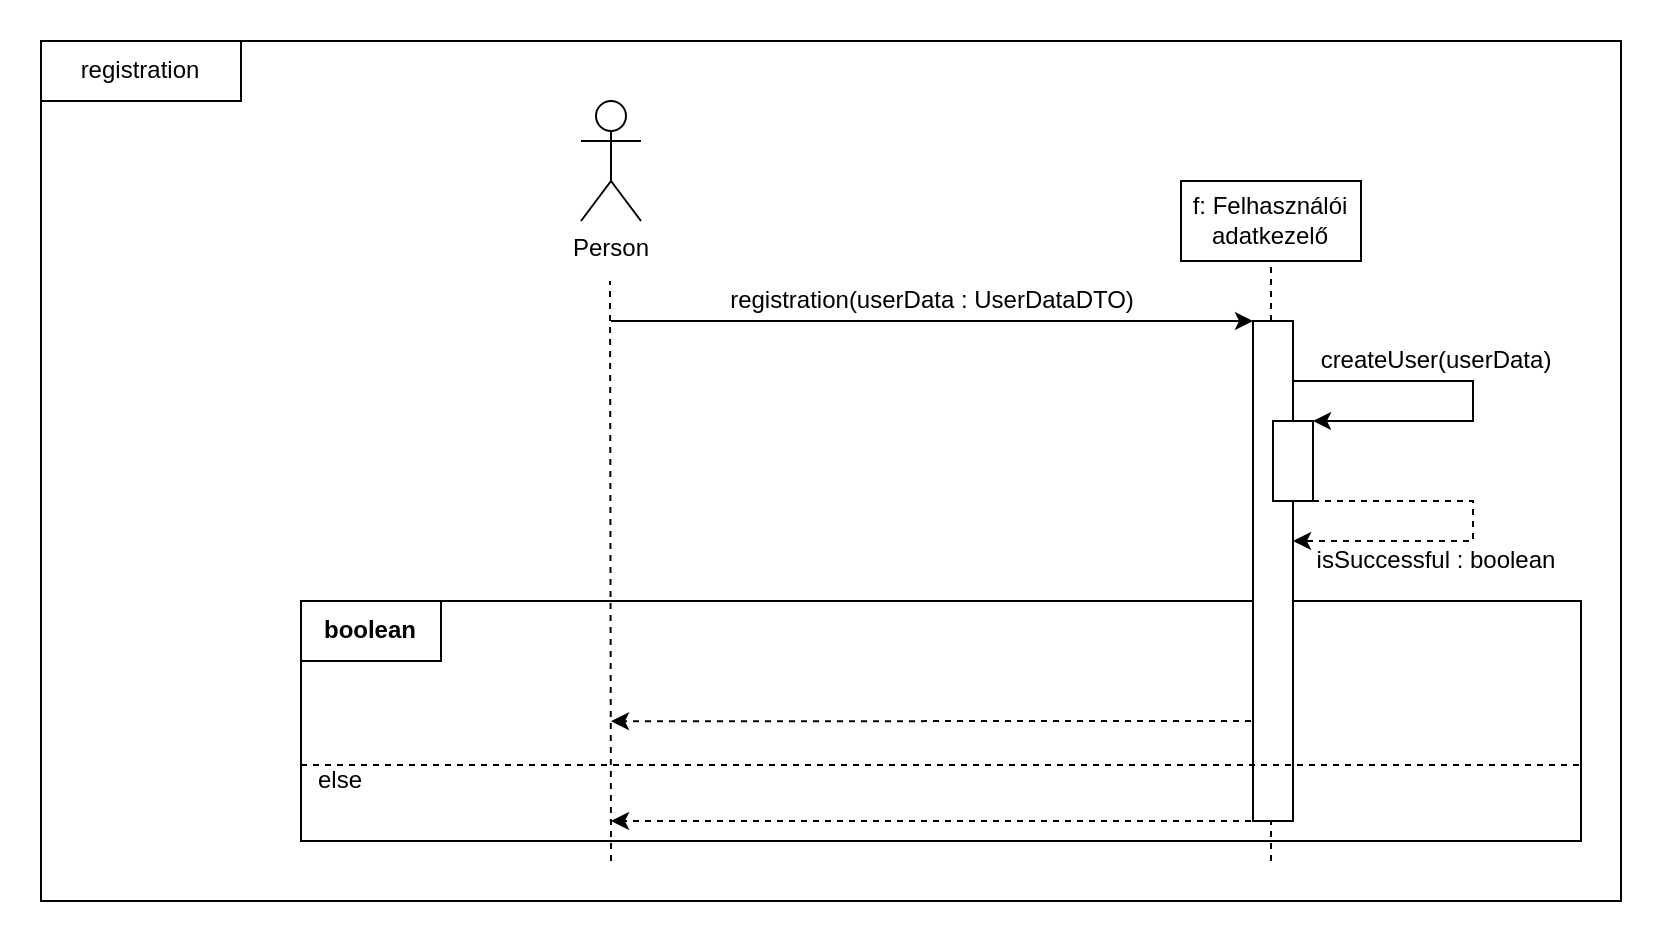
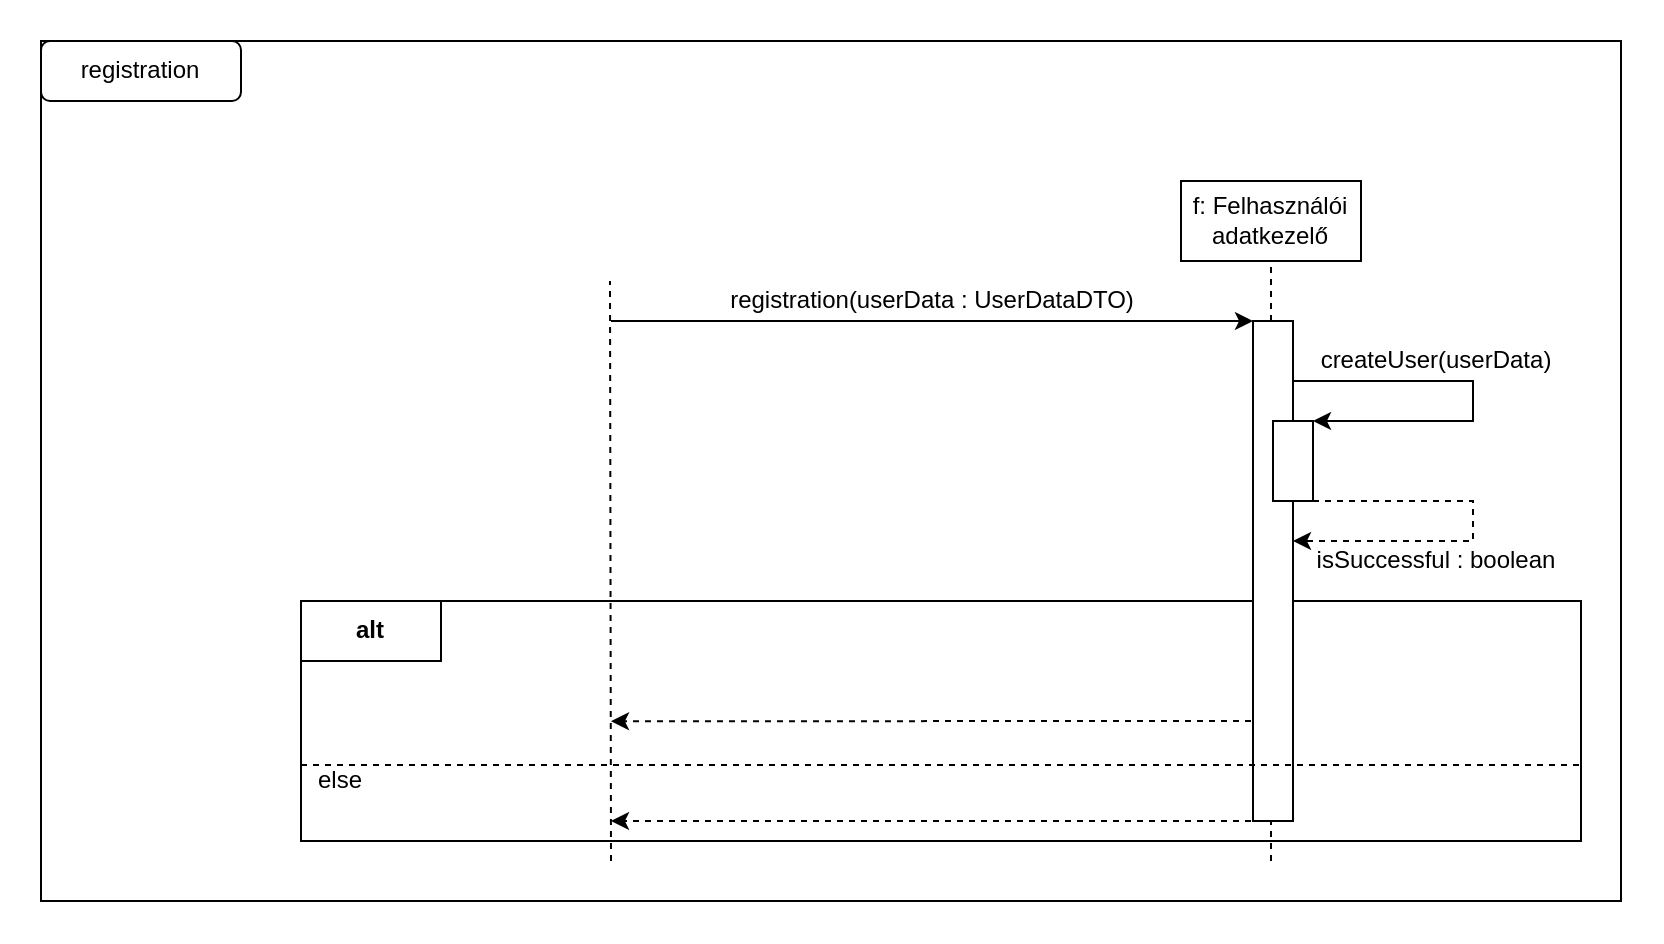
  <mxCell id="0" />
  <mxCell id="1" parent="0" />
  <mxCell id="2" value="" style="rounded=0;whiteSpace=wrap;html=1;" parent="1" vertex="1"><mxGeometry width="790" height="430" as="geometry" x="20" y="20" /></mxCell>
  <mxCell id="3" value="" style="rounded=0;whiteSpace=wrap;html=1;" parent="1" vertex="1"><mxGeometry x="150" y="300" width="640" height="120" as="geometry" /></mxCell>
- <mxCell id="4" value="Person" style="shape=umlActor;verticalLabelPosition=bottom;verticalAlign=top;html=1;outlineConnect=0;" parent="1" vertex="1"><mxGeometry x="290" y="50" width="30" height="60" as="geometry" /></mxCell>
  <mxCell id="5" value="f: Felhasználói adatkezelő" style="rounded=0;whiteSpace=wrap;html=1;" parent="1" vertex="1"><mxGeometry x="590" y="90" width="90" height="40" as="geometry" /></mxCell>
  <mxCell id="6" value="" style="endArrow=none;dashed=1;html=1;" parent="1" edge="1"><mxGeometry width="50" height="50" relative="1" as="geometry"><mxPoint x="305" y="430" as="sourcePoint" /><mxPoint x="304.5" y="140" as="targetPoint" /></mxGeometry></mxCell>
  <mxCell id="7" value="" style="endArrow=none;dashed=1;html=1;entryX=0.5;entryY=1;entryDx=0;entryDy=0;" parent="1" target="5" edge="1"><mxGeometry width="50" height="50" relative="1" as="geometry"><mxPoint x="635" y="430" as="sourcePoint" /><mxPoint x="635" y="150" as="targetPoint" /></mxGeometry></mxCell>
  <mxCell id="8" value="" style="endArrow=classic;html=1;entryX=0;entryY=0;entryDx=0;entryDy=0;" parent="1" target="10" edge="1"><mxGeometry width="50" height="50" relative="1" as="geometry"><mxPoint x="305" y="160" as="sourcePoint" /><mxPoint x="570" y="160" as="targetPoint" /></mxGeometry></mxCell>
  <mxCell id="9" value="registration(userData : UserDataDTO)" style="text;html=1;strokeColor=none;fillColor=none;align=center;verticalAlign=middle;whiteSpace=wrap;rounded=0;" parent="1" vertex="1"><mxGeometry x="296" y="140" width="340" height="20" as="geometry" /></mxCell>
  <mxCell id="10" value="" style="rounded=0;whiteSpace=wrap;html=1;" parent="1" vertex="1"><mxGeometry x="626" y="160" width="20" height="250" as="geometry" /></mxCell>
  <mxCell id="11" value="" style="endArrow=classic;html=1;rounded=0;entryX=1;entryY=0;entryDx=0;entryDy=0;" parent="1" target="14" edge="1"><mxGeometry width="50" height="50" relative="1" as="geometry"><mxPoint x="646" y="190" as="sourcePoint" /><mxPoint x="646" y="210" as="targetPoint" /><Array as="points"><mxPoint x="736" y="190" /><mxPoint x="736" y="210" /></Array></mxGeometry></mxCell>
  <mxCell id="12" value="createUser(userData)" style="text;html=1;strokeColor=none;fillColor=none;align=center;verticalAlign=middle;whiteSpace=wrap;rounded=0;" parent="1" vertex="1"><mxGeometry x="646" y="170" width="144" height="20" as="geometry" /></mxCell>
  <mxCell id="13" value="" style="endArrow=classic;html=1;exitX=1;exitY=1;exitDx=0;exitDy=0;rounded=0;dashed=1;" parent="1" source="14" edge="1"><mxGeometry width="50" height="50" relative="1" as="geometry"><mxPoint x="576" y="530" as="sourcePoint" /><mxPoint x="646" y="270" as="targetPoint" /><Array as="points"><mxPoint x="736" y="250" /><mxPoint x="736" y="270" /></Array></mxGeometry></mxCell>
  <mxCell id="14" value="" style="rounded=0;whiteSpace=wrap;html=1;" parent="1" vertex="1"><mxGeometry x="636" y="210" width="20" height="40" as="geometry" /></mxCell>
  <mxCell id="15" value="isSuccessful&amp;nbsp;: boolean" style="text;html=1;strokeColor=none;fillColor=none;align=center;verticalAlign=middle;whiteSpace=wrap;rounded=0;" parent="1" vertex="1"><mxGeometry x="656" y="270" width="124" height="20" as="geometry" /></mxCell>
- <mxCell id="16" value="&lt;b&gt;boolean&lt;/b&gt;" style="rounded=0;whiteSpace=wrap;html=1;" parent="1" vertex="1"><mxGeometry x="150" y="300" width="70" height="30" as="geometry" /></mxCell>
+ <mxCell id="16" value="&lt;b&gt;alt&lt;/b&gt;" style="rounded=0;whiteSpace=wrap;html=1;" parent="1" vertex="1"><mxGeometry x="150" y="300" width="70" height="30" as="geometry" /></mxCell>
  <mxCell id="17" value="" style="endArrow=classic;html=1;exitX=-0.133;exitY=0.396;exitDx=0;exitDy=0;exitPerimeter=0;rounded=0;dashed=1;" parent="1" edge="1"><mxGeometry width="50" height="50" relative="1" as="geometry"><mxPoint x="625" y="360" as="sourcePoint" /><mxPoint x="305" y="360.12" as="targetPoint" /></mxGeometry></mxCell>
  <mxCell id="18" value="" style="endArrow=classic;html=1;exitX=-0.133;exitY=0.396;exitDx=0;exitDy=0;exitPerimeter=0;rounded=0;dashed=1;" parent="1" edge="1"><mxGeometry width="50" height="50" relative="1" as="geometry"><mxPoint x="625" y="410" as="sourcePoint" /><mxPoint x="305" y="410" as="targetPoint" /></mxGeometry></mxCell>
  <mxCell id="19" value="" style="endArrow=none;dashed=1;html=1;" parent="1" edge="1"><mxGeometry width="50" height="50" relative="1" as="geometry"><mxPoint x="150" y="382" as="sourcePoint" /><mxPoint x="790" y="382" as="targetPoint" /></mxGeometry></mxCell>
  <mxCell id="20" value="else" style="text;html=1;strokeColor=none;fillColor=none;align=center;verticalAlign=middle;whiteSpace=wrap;rounded=0;" parent="1" vertex="1"><mxGeometry x="150" y="380" width="40" height="20" as="geometry" /></mxCell>
- <mxCell id="21" value="registration" style="rounded=0;whiteSpace=wrap;html=1;" parent="1" vertex="1"><mxGeometry width="100" height="30" as="geometry" x="20" y="20" /></mxCell>
+ <mxCell id="21" value="registration" style="whiteSpace=wrap;html=1;rounded=1;" parent="1" vertex="1"><mxGeometry width="100" height="30" as="geometry" x="20" y="20" /></mxCell>
